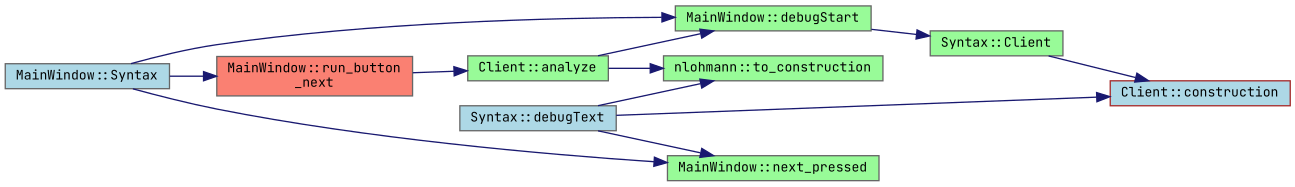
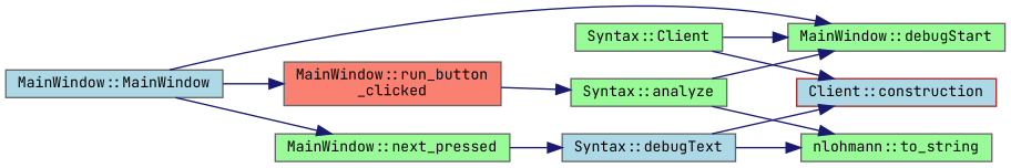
  digraph {
    fontname="JetBrains Mono"
    rankdir=LR
    node [color=gray40 fillcolor=palegreen fontname="JetBrains Mono" fontsize=10 shape=record style=filled]
    edge [color=midnightblue fontname="JetBrains Mono" fontsize=10 labelfontname=Helvetica labelfontsize=10 style=solid]
-   n1 [fillcolor=lightblue fontcolor=black height=0.2 label="MainWindow::Syntax" width=0.4]
+   n1 [fillcolor=lightblue fontcolor=black height=0.2 label="MainWindow::MainWindow" width=0.4]
    n2 [height=0.2 label="MainWindow::debugStart" width=0.4]
    n3 [height=0.2 label="MainWindow::next_pressed" width=0.4]
-   n4 [fillcolor=salmon height=0.2 label="MainWindow::run_button\l_next" width=0.4]
+   n4 [fillcolor=salmon height=0.2 label="MainWindow::run_button\l_clicked" width=0.4]
    n5 [height=0.2 label="Syntax::Client" width=0.4]
    n6 [fillcolor=lightblue height=0.2 label="Syntax::debugText" width=0.4]
-   n7 [height=0.2 label="Client::analyze" width=0.4]
+   n7 [height=0.2 label="Syntax::analyze" width=0.4]
    n8 [color=brown fillcolor=lightblue height=0.2 label="Client::construction" width=0.4]
-   n9 [height=0.2 label="nlohmann::to_construction" width=0.4]
+   n9 [height=0.2 label="nlohmann::to_string" width=0.4]
    n1 -> n2
    n1 -> n3
    n1 -> n4
-   n2 -> n5
-   n6 -> n3
+   n5 -> n2
+   n3 -> n6
    n4 -> n7
    n5 -> n8
    n6 -> n8
    n6 -> n9
    n7 -> n2
    n7 -> n9
  }
